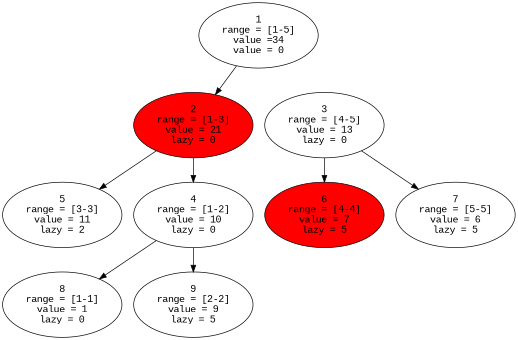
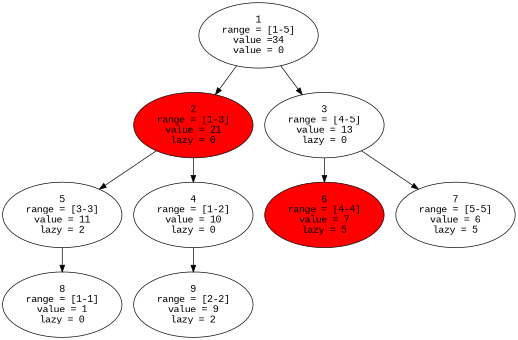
  digraph {
    fontname="Liberation Mono"
    rankdir=TB
    node [fontname="Liberation Mono"]
    edge [fontname="Liberation Mono"]
    n1 [fillcolor=red label="2\nrange = [1-3]\nvalue = 21\nlazy = 0" style=filled]
    n2 [label="3\nrange = [4-5]\nvalue = 13\nlazy = 0"]
    n3 [label="4\nrange = [1-2]\nvalue = 10\nlazy = 0"]
    n4 [label="5\nrange = [3-3]\nvalue = 11\nlazy = 2"]
    n5 [fillcolor=red label="6\nrange = [4-4]\nvalue = 7\nlazy = 5" style=filled]
    n6 [label="7\nrange = [5-5]\nvalue = 6\nlazy = 5"]
    n7 [label="8\nrange = [1-1]\nvalue = 1\nlazy = 0"]
-   n8 [label="9\nrange = [2-2]\nvalue = 9\nlazy = 5"]
+   n8 [label="9\nrange = [2-2]\nvalue = 9\nlazy = 2"]
    n9 [label="1\nrange = [1-5]\nvalue =34\nvalue = 0"]
    subgraph sub_1 {
      rank=same
      n1
      n2
    }
    subgraph sub_2 {
      rank=same
      n3
      n4
      n5
      n6
    }
    subgraph sub_3 {
      rank=same
      n7
      n8
    }
    n1 -> n3
    n1 -> n4
    n2 -> n5
    n2 -> n6
-   n3 -> n7
+   n4 -> n7
    n3 -> n8
    n9 -> n1
+   n9 -> n2
  }
